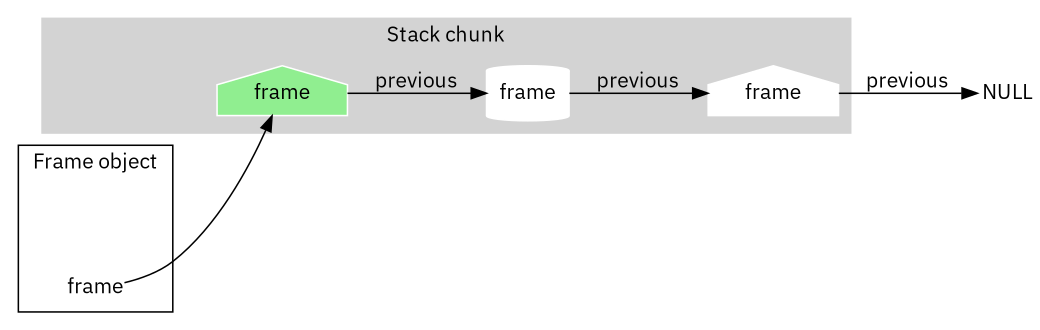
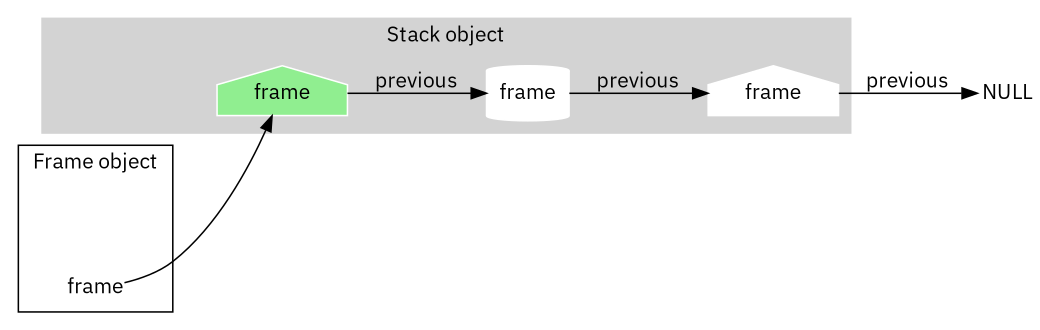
  digraph {
    rankdir=LR
    fontname="IBM Plex Sans"
    node [color=white shape=rectangle style=filled fontname="IBM Plex Sans"]
    edge [style=solid fontname="IBM Plex Sans"]
    fake [style=invis]
    n2 [fillcolor=lightgreen label=frame shape=house]
    n3 [label=frame shape=cylinder]
    n4 [label=frame shape=house]
    n5 [label="frame data" style=invis color=""]
    n6 [label=frame shape=plain color="" style=""]
    n7 [label=" NULL" shape=plain style=""]
    subgraph cluster_1 {
      color=lightgrey
      compound=true
-     label="Stack chunk"
+     label="Stack object"
      style=filled
      fake
      n2
      n3
      n4
    }
    subgraph cluster_2 {
      compound=true
      label="Frame object"
      n5
      n6
    }
    fake -> n2 [style=invis]
    n2 -> n3 [label=previous]
    n3 -> n4 [label=previous]
    n4 -> n7 [label=previous]
    n6 -> n2
  }
